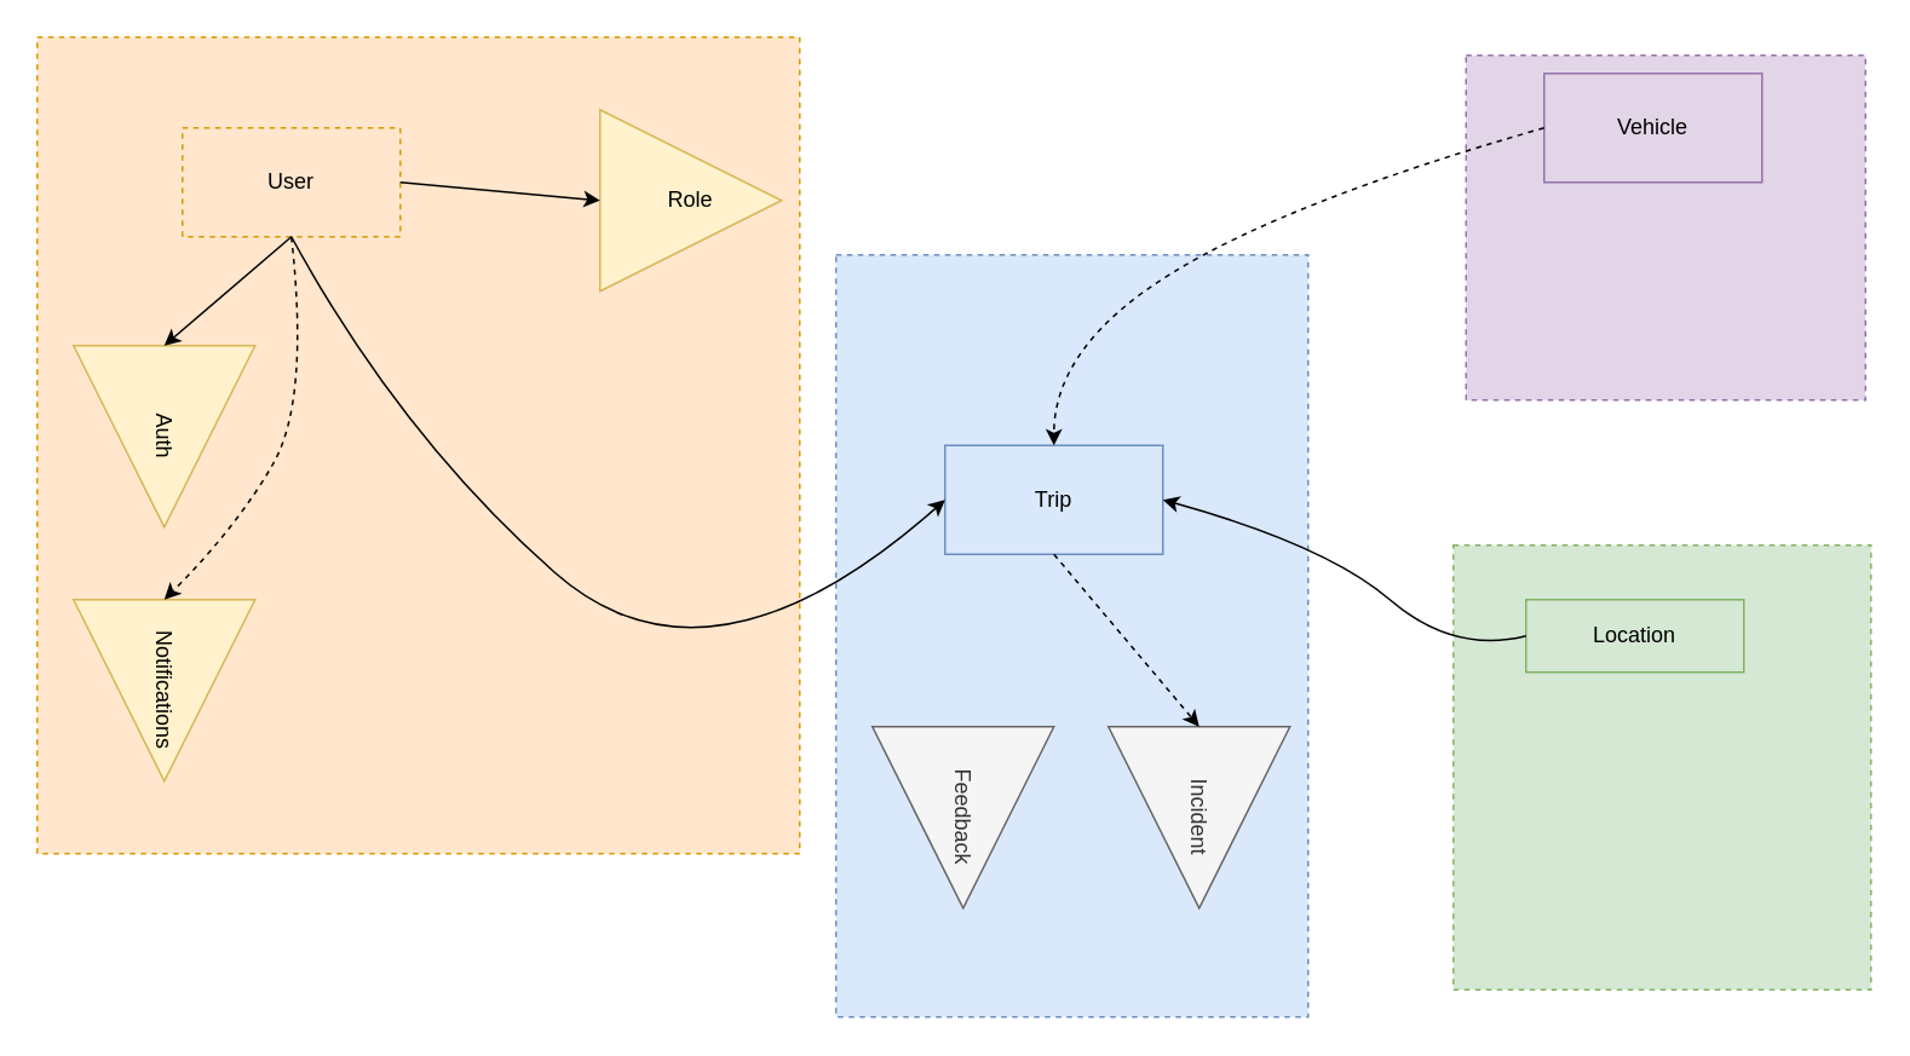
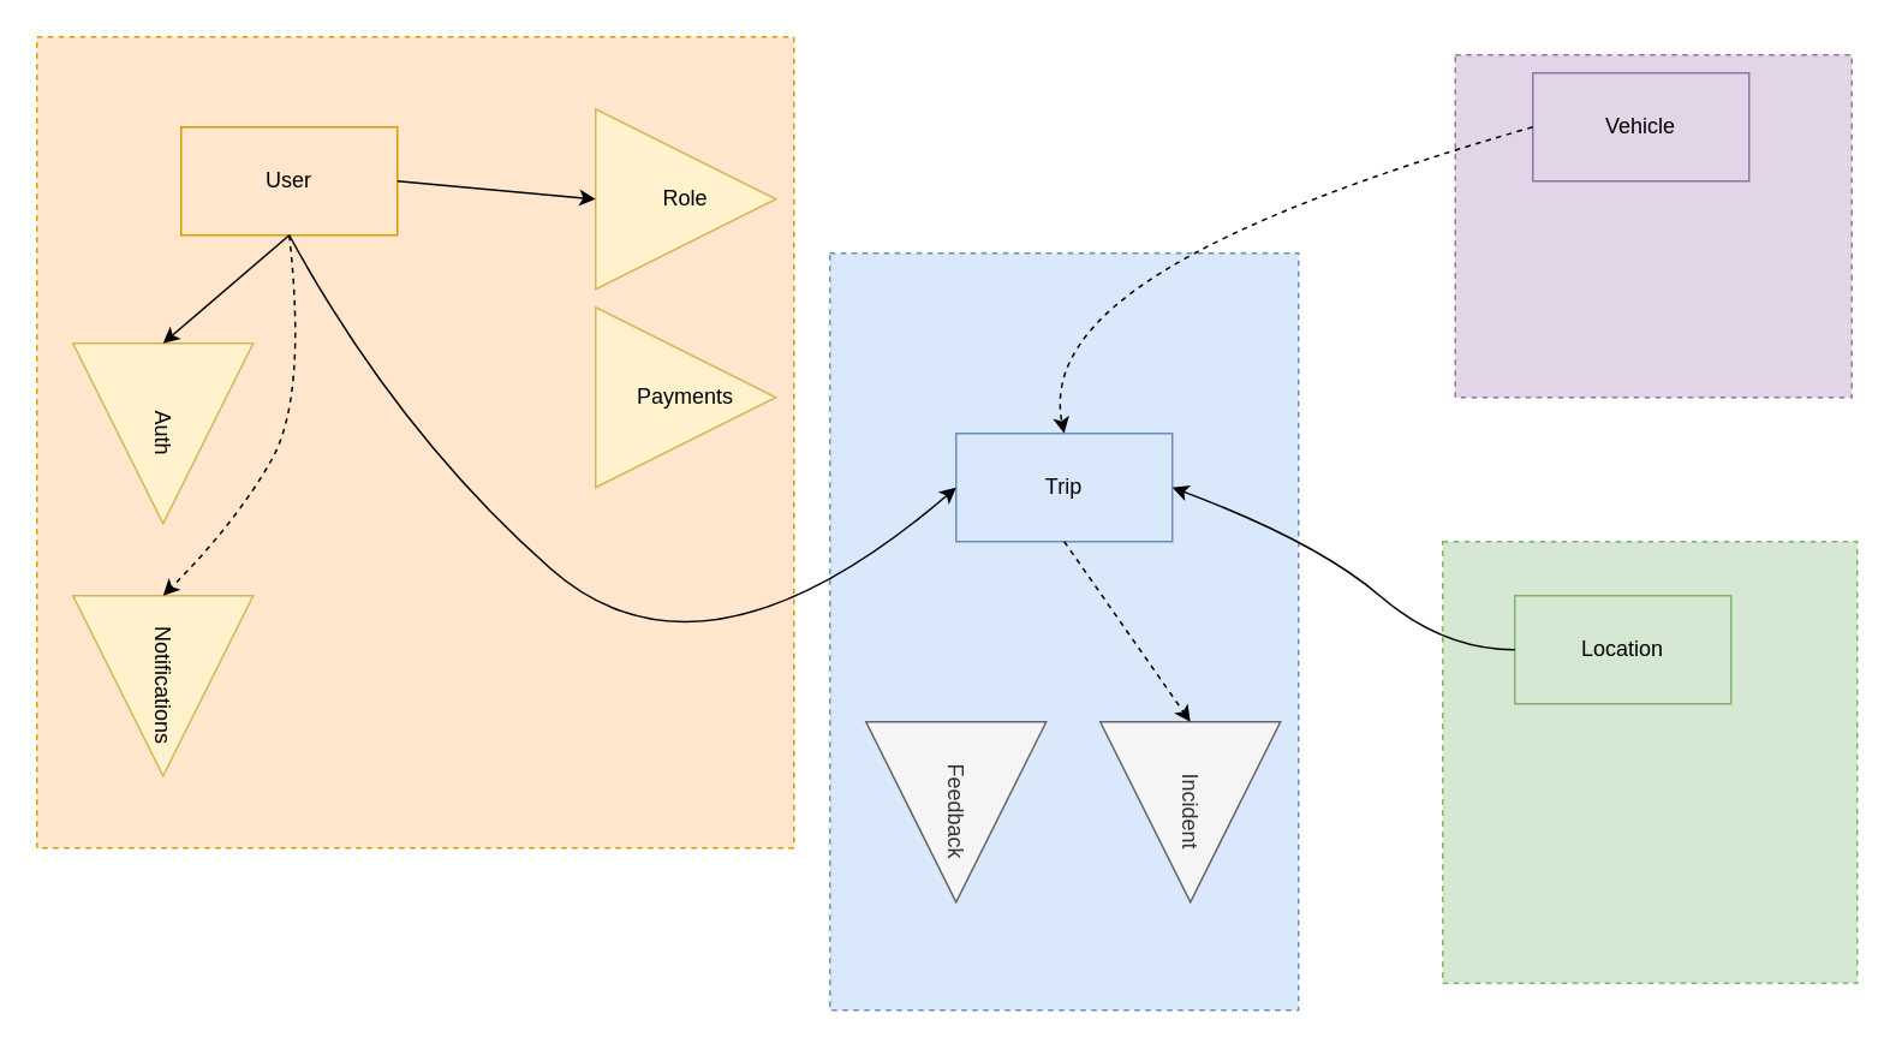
  <mxCell id="0" />
  <mxCell id="1" parent="0" />
  <mxCell id="2" value="" style="rounded=0;whiteSpace=wrap;html=1;dashed=1;fillColor=#d5e8d4;strokeColor=#82b366;" vertex="1" parent="1"><mxGeometry x="800" y="300" width="230" height="245" as="geometry" /></mxCell>
  <mxCell id="3" value="" style="rounded=0;whiteSpace=wrap;html=1;dashed=1;fillColor=#e1d5e7;strokeColor=#9673a6;" vertex="1" parent="1"><mxGeometry x="807" y="30" width="220" height="190" as="geometry" /></mxCell>
  <mxCell id="4" value="" style="rounded=0;whiteSpace=wrap;html=1;dashed=1;fillColor=#dae8fc;strokeColor=#6c8ebf;" vertex="1" parent="1"><mxGeometry x="460" y="140" width="260" height="420" as="geometry" /></mxCell>
  <mxCell id="5" value="" style="rounded=0;whiteSpace=wrap;html=1;dashed=1;fillColor=#ffe6cc;strokeColor=#d79b00;" vertex="1" parent="1"><mxGeometry x="20" width="420" height="450" as="geometry" y="20" /></mxCell>
- <mxCell id="6" value="User" style="rounded=0;whiteSpace=wrap;html=1;fillColor=#ffe6cc;strokeColor=#d79b00;dashed=1;" vertex="1" parent="1"><mxGeometry x="100" y="70" width="120" height="60" as="geometry" /></mxCell>
+ <mxCell id="6" value="User" style="rounded=0;whiteSpace=wrap;html=1;fillColor=#ffe6cc;strokeColor=#d79b00;" vertex="1" parent="1"><mxGeometry x="100" y="70" width="120" height="60" as="geometry" /></mxCell>
  <mxCell id="7" value="Role" style="triangle;whiteSpace=wrap;html=1;fillColor=#fff2cc;strokeColor=#d6b656;" vertex="1" parent="1"><mxGeometry x="330" y="60" width="100" height="100" as="geometry" /></mxCell>
+ <mxCell id="8" value="&lt;span style=&quot;font-weight: normal&quot;&gt;Payments&lt;/span&gt;" style="triangle;whiteSpace=wrap;html=1;fillColor=#fff2cc;strokeColor=#d6b656;fontStyle=1" vertex="1" parent="1"><mxGeometry x="330" y="170" width="100" height="100" as="geometry" /></mxCell>
  <mxCell id="9" value="" style="endArrow=classic;html=1;rounded=0;exitX=1;exitY=0.5;exitDx=0;exitDy=0;entryX=0;entryY=0.5;entryDx=0;entryDy=0;" edge="1" parent="1" source="6" target="7"><mxGeometry width="50" height="50" relative="1" as="geometry"><mxPoint x="380" y="450" as="sourcePoint" /><mxPoint x="440" y="390" as="targetPoint" /></mxGeometry></mxCell>
- <mxCell id="10" value="Trip" style="rounded=0;whiteSpace=wrap;html=1;fillColor=#dae8fc;strokeColor=#6c8ebf;" vertex="1" parent="1"><mxGeometry x="520" y="245" width="120" height="60" as="geometry" /></mxCell>
+ <mxCell id="10" value="Trip" style="rounded=0;whiteSpace=wrap;html=1;fillColor=#dae8fc;strokeColor=#6c8ebf;" vertex="1" parent="1"><mxGeometry x="530" y="240" width="120" height="60" as="geometry" /></mxCell>
  <mxCell id="11" value="" style="curved=1;endArrow=classic;html=1;rounded=0;exitX=0.5;exitY=1;exitDx=0;exitDy=0;entryX=0;entryY=0.5;entryDx=0;entryDy=0;" edge="1" parent="1" source="6" target="10"><mxGeometry width="50" height="50" relative="1" as="geometry"><mxPoint x="550" y="440" as="sourcePoint" /><mxPoint x="540" y="400" as="targetPoint" /><Array as="points"><mxPoint x="220" y="240" /><mxPoint x="390" y="390" /></Array></mxGeometry></mxCell>
  <mxCell id="12" value="Vehicle" style="rounded=0;whiteSpace=wrap;html=1;fillColor=#e1d5e7;strokeColor=#9673a6;" vertex="1" parent="1"><mxGeometry x="850" y="40" width="120" height="60" as="geometry" /></mxCell>
- <mxCell id="13" value="Location" style="rounded=0;whiteSpace=wrap;html=1;fillColor=#d5e8d4;strokeColor=#82b366;" vertex="1" parent="1"><mxGeometry x="840" y="330" width="120" height="40" as="geometry" /></mxCell>
+ <mxCell id="13" value="Location" style="rounded=0;whiteSpace=wrap;html=1;fillColor=#d5e8d4;strokeColor=#82b366;" vertex="1" parent="1"><mxGeometry x="840" y="330" width="120" height="60" as="geometry" /></mxCell>
  <mxCell id="14" value="" style="curved=1;endArrow=classic;html=1;rounded=0;entryX=1;entryY=0.5;entryDx=0;entryDy=0;exitX=0;exitY=0.5;exitDx=0;exitDy=0;" edge="1" parent="1" source="13" target="10"><mxGeometry width="50" height="50" relative="1" as="geometry"><mxPoint x="390" y="440" as="sourcePoint" /><mxPoint x="440" y="390" as="targetPoint" /><Array as="points"><mxPoint x="800" y="360" /><mxPoint x="730" y="300" /></Array></mxGeometry></mxCell>
  <mxCell id="15" value="" style="curved=1;endArrow=classic;html=1;rounded=0;entryX=0.5;entryY=0;entryDx=0;entryDy=0;exitX=0;exitY=0.5;exitDx=0;exitDy=0;dashed=1;" edge="1" parent="1" source="12" target="10"><mxGeometry width="50" height="50" relative="1" as="geometry"><mxPoint x="390" y="440" as="sourcePoint" /><mxPoint x="440" y="390" as="targetPoint" /><Array as="points"><mxPoint x="710" y="110" /><mxPoint x="580" y="190" /></Array></mxGeometry></mxCell>
  <mxCell id="16" value="Feedback" style="triangle;whiteSpace=wrap;html=1;rotation=90;fillColor=#f5f5f5;fontColor=#333333;strokeColor=#666666;" vertex="1" parent="1"><mxGeometry x="480" y="400" width="100" height="100" as="geometry" /></mxCell>
  <mxCell id="17" value="Incident" style="triangle;whiteSpace=wrap;html=1;rotation=90;fillColor=#f5f5f5;fontColor=#333333;strokeColor=#666666;" vertex="1" parent="1"><mxGeometry x="610" y="400" width="100" height="100" as="geometry" /></mxCell>
  <mxCell id="18" value="" style="endArrow=classic;html=1;rounded=0;exitX=0.5;exitY=1;exitDx=0;exitDy=0;entryX=0;entryY=0.5;entryDx=0;entryDy=0;dashed=1;" edge="1" parent="1" source="10" target="17"><mxGeometry width="50" height="50" relative="1" as="geometry"><mxPoint x="390" y="340" as="sourcePoint" /><mxPoint x="440" y="290" as="targetPoint" /></mxGeometry></mxCell>
  <mxCell id="19" value="Auth" style="triangle;whiteSpace=wrap;html=1;fillColor=#fff2cc;strokeColor=#d6b656;rotation=90;" vertex="1" parent="1"><mxGeometry x="40" y="190" width="100" height="100" as="geometry" /></mxCell>
  <mxCell id="20" value="" style="endArrow=classic;html=1;rounded=0;exitX=0.5;exitY=1;exitDx=0;exitDy=0;entryX=0;entryY=0.5;entryDx=0;entryDy=0;" edge="1" parent="1" source="6" target="19"><mxGeometry width="50" height="50" relative="1" as="geometry"><mxPoint x="390" y="440" as="sourcePoint" /><mxPoint x="440" y="390" as="targetPoint" /></mxGeometry></mxCell>
  <mxCell id="21" value="Notifications" style="triangle;whiteSpace=wrap;html=1;fillColor=#fff2cc;strokeColor=#d6b656;rotation=90;" vertex="1" parent="1"><mxGeometry x="40" y="330" width="100" height="100" as="geometry" /></mxCell>
  <mxCell id="22" value="" style="curved=1;endArrow=classic;html=1;rounded=0;exitX=0.5;exitY=1;exitDx=0;exitDy=0;entryX=0;entryY=0.5;entryDx=0;entryDy=0;dashed=1;" edge="1" parent="1" source="6" target="21"><mxGeometry width="50" height="50" relative="1" as="geometry"><mxPoint x="390" y="340" as="sourcePoint" /><mxPoint x="440" y="290" as="targetPoint" /><Array as="points"><mxPoint x="170" y="220" /><mxPoint x="130" y="290" /></Array></mxGeometry></mxCell>
